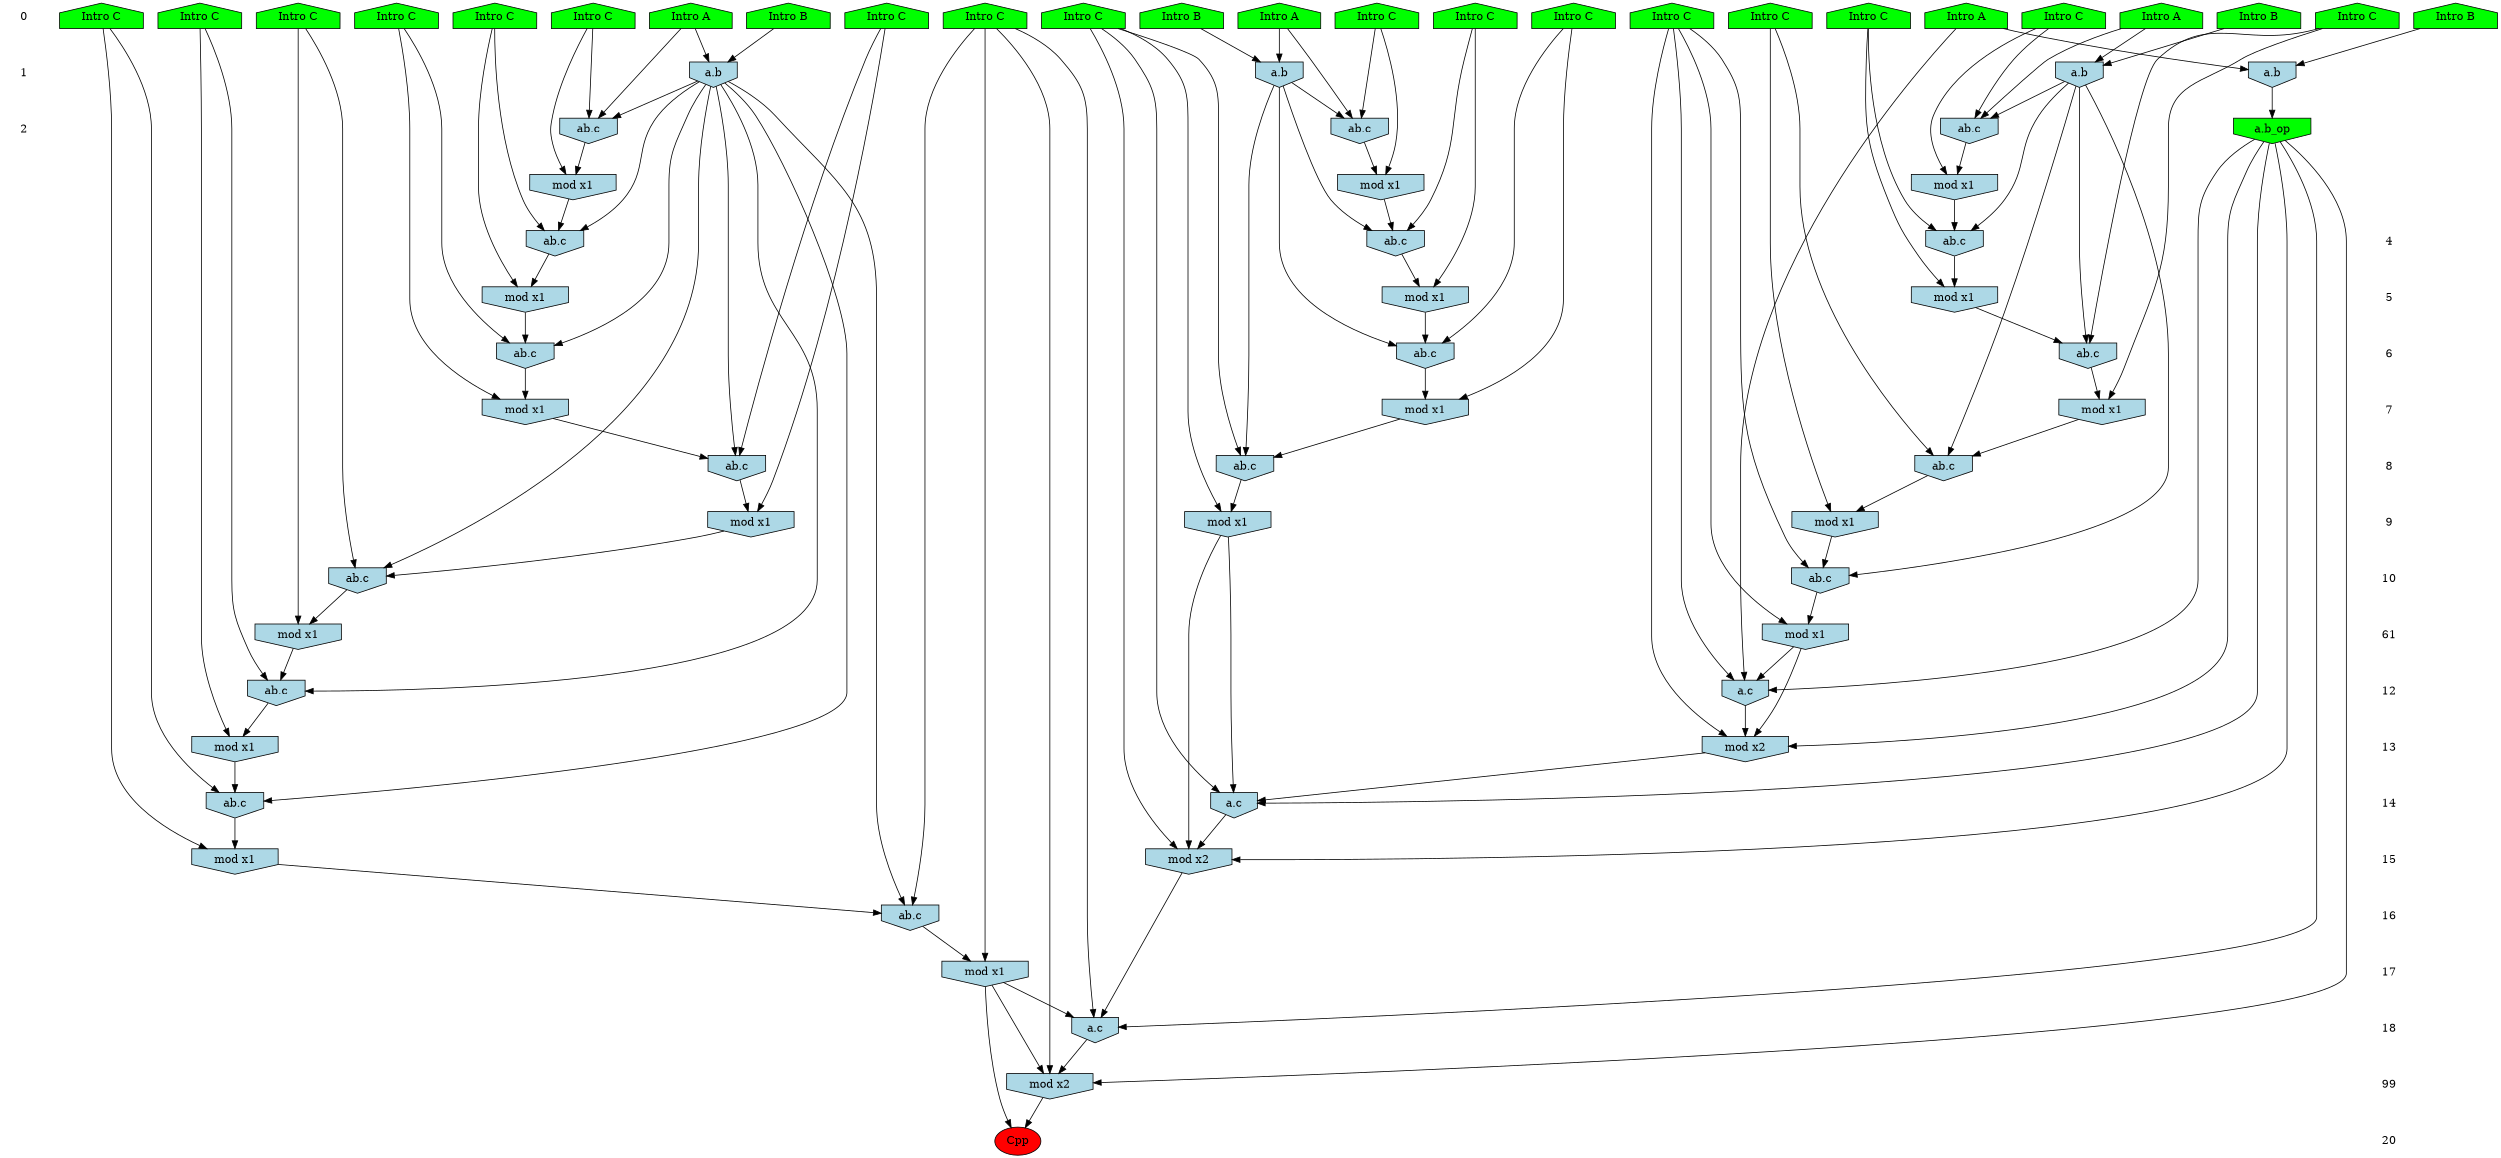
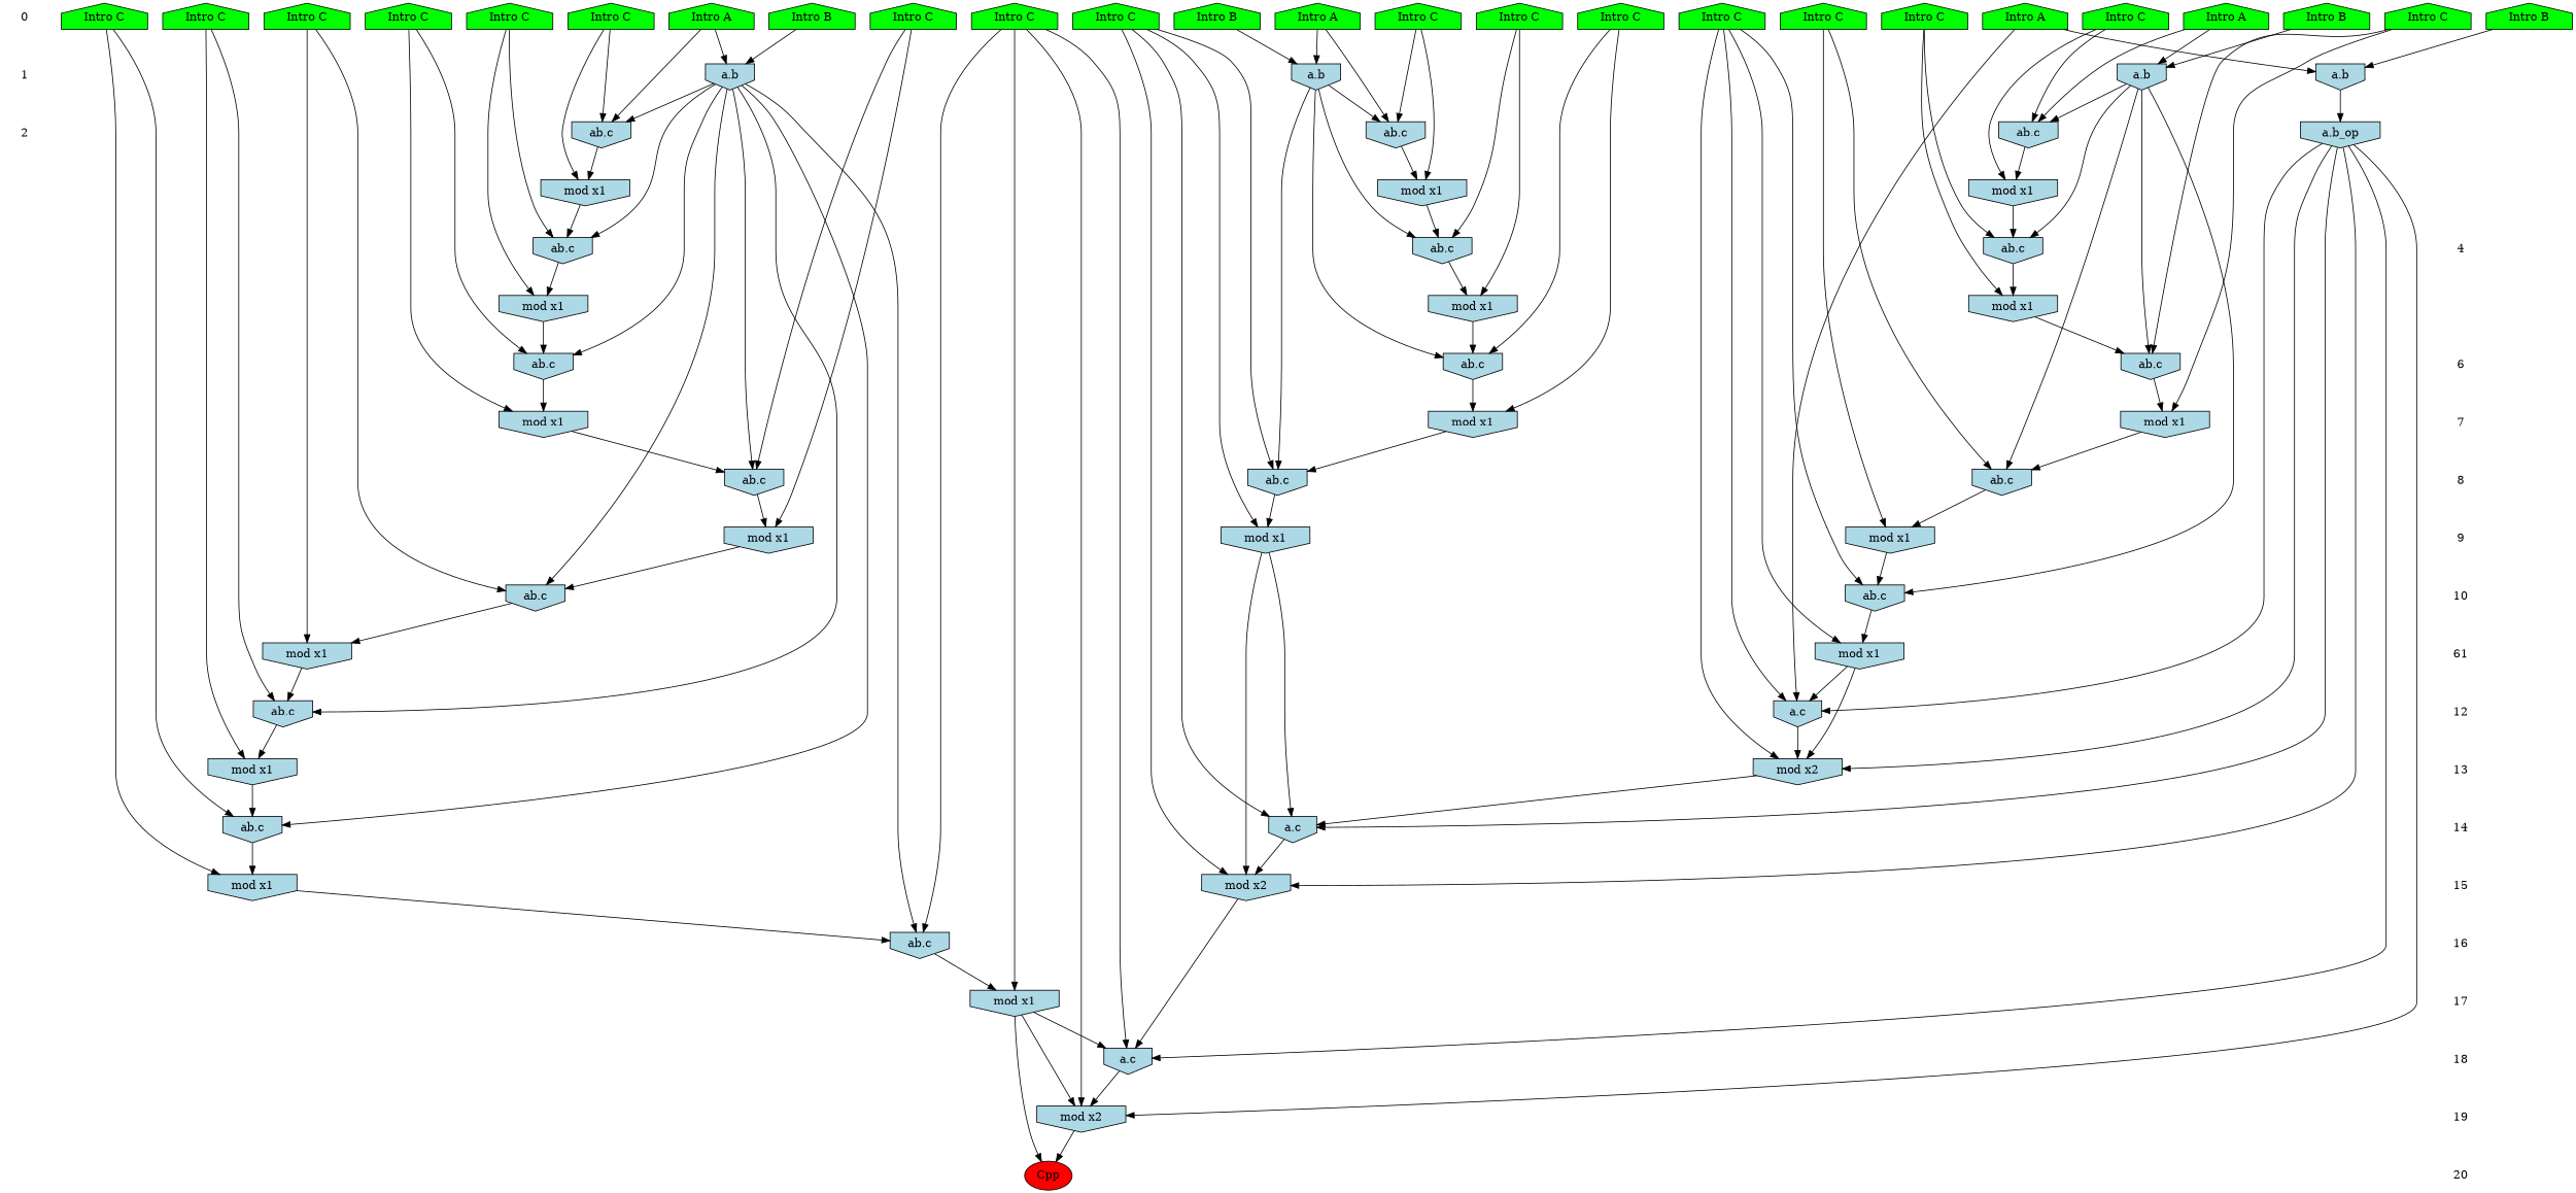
  digraph {
    ranksep=.5
    node [shape=invhouse fillcolor=lightblue style=filled]
    0 [shape=plaintext fillcolor="" style=""]
    n2 [fillcolor=green label="Intro A" shape=house]
    n3 [fillcolor=green label="Intro B" shape=house]
    n4 [fillcolor=green label="Intro B" shape=house]
    n5 [fillcolor=green label="Intro A" shape=house]
    n6 [fillcolor=green label="Intro B" shape=house]
    n7 [fillcolor=green label="Intro B" shape=house]
    n8 [fillcolor=green label="Intro A" shape=house]
    n9 [fillcolor=green label="Intro A" shape=house]
    n10 [fillcolor=green label="Intro C" shape=house]
    n11 [fillcolor=green label="Intro C" shape=house]
    n12 [fillcolor=green label="Intro C" shape=house]
    n13 [fillcolor=green label="Intro C" shape=house]
    n14 [fillcolor=green label="Intro C" shape=house]
    n15 [fillcolor=green label="Intro C" shape=house]
    n16 [fillcolor=green label="Intro C" shape=house]
    n17 [fillcolor=green label="Intro C" shape=house]
    n18 [fillcolor=green label="Intro C" shape=house]
    n19 [fillcolor=green label="Intro C" shape=house]
    n20 [fillcolor=green label="Intro C" shape=house]
    n21 [fillcolor=green label="Intro C" shape=house]
    n22 [fillcolor=green label="Intro C" shape=house]
    n23 [fillcolor=green label="Intro C" shape=house]
    n24 [fillcolor=green label="Intro C" shape=house]
    n25 [fillcolor=green label="Intro C" shape=house]
    n26 [fillcolor=green label="Intro C" shape=house]
    1 [shape=plaintext fillcolor="" style=""]
    n28 [label="a.b"]
    n29 [label="a.b"]
    n30 [label="a.b"]
    n31 [label="a.b"]
    2 [shape=plaintext fillcolor="" style=""]
    n33 [label="ab.c"]
    n34 [label="ab.c"]
    n35 [label="ab.c"]
-   n36 [fillcolor=green label="a.b_op"]
+   n36 [label="a.b_op"]
    n37 [label="mod x1"]
    n38 [label="mod x1"]
    n39 [label="mod x1"]
    4 [shape=plaintext fillcolor="" style=""]
    n41 [label="ab.c"]
    n42 [label="ab.c"]
    n43 [label="ab.c"]
-   5 [shape=plaintext fillcolor="" style=""]
    n45 [label="mod x1"]
    n46 [label="mod x1"]
    n47 [label="mod x1"]
    6 [shape=plaintext fillcolor="" style=""]
    n49 [label="ab.c"]
    n50 [label="ab.c"]
    n51 [label="ab.c"]
    7 [shape=plaintext fillcolor="" style=""]
    n53 [label="mod x1"]
    n54 [label="mod x1"]
    n55 [label="mod x1"]
    9 [shape=plaintext fillcolor="" style=""]
    n57 [label="mod x1"]
    n58 [label="mod x1"]
    n59 [label="mod x1"]
    8 [shape=plaintext fillcolor="" style=""]
    n61 [label="ab.c"]
    n62 [label="ab.c"]
    n63 [label="ab.c"]
    10 [shape=plaintext fillcolor="" style=""]
    n65 [label="ab.c"]
    n66 [label="ab.c"]
    n67 [label=61 shape=plaintext fillcolor="" style=""]
    n68 [label="mod x1"]
    n69 [label="mod x1"]
    12 [shape=plaintext fillcolor="" style=""]
    n71 [label="a.c"]
    n72 [label="ab.c"]
    13 [shape=plaintext fillcolor="" style=""]
    n74 [label="mod x2"]
    n75 [label="mod x1"]
    14 [shape=plaintext fillcolor="" style=""]
    n77 [label="ab.c"]
    n78 [label="a.c"]
    15 [shape=plaintext fillcolor="" style=""]
    n80 [label="mod x1"]
    n81 [label="mod x2"]
    16 [shape=plaintext fillcolor="" style=""]
    n83 [label="ab.c"]
    17 [shape=plaintext fillcolor="" style=""]
    n85 [label="mod x1"]
    18 [shape=plaintext fillcolor="" style=""]
    n87 [label="a.c"]
-   19 [shape=plaintext label=99 fillcolor="" style=""]
+   19 [shape=plaintext fillcolor="" style=""]
    n89 [label="mod x2"]
    20 [shape=plaintext fillcolor="" style=""]
    n91 [fillcolor=red label=Cpp shape=""]
    subgraph sub_1 {
      rank=same
      0
      n2
      n3
      n4
      n5
      n6
      n7
      n8
      n9
      n10
      n11
      n12
      n13
      n14
      n15
      n16
      n17
      n18
      n19
      n20
      n21
      n22
      n23
      n24
      n25
      n26
    }
    subgraph sub_2 {
      rank=same
      1
      n28
      n29
      n30
      n31
    }
    subgraph sub_3 {
      rank=same
      2
      n33
      n34
      n35
      n36
    }
    subgraph sub_4 {
      rank=same
      n37
      n38
      n39
    }
    subgraph sub_5 {
      rank=same
      4
      n41
      n42
      n43
    }
    subgraph sub_6 {
      rank=same
-     5
      n45
      n46
      n47
    }
    subgraph sub_7 {
      rank=same
      6
      n49
      n50
      n51
    }
    subgraph sub_8 {
      rank=same
      7
      n53
      n54
      n55
    }
    subgraph sub_9 {
      rank=same
      9
      n57
      n58
      n59
    }
    subgraph sub_10 {
      rank=same
      8
      n61
      n62
      n63
    }
    subgraph sub_11 {
      rank=same
      10
      n65
      n66
    }
    subgraph sub_12 {
      rank=same
      n67
      n68
      n69
    }
    subgraph sub_13 {
      rank=same
      12
      n71
      n72
    }
    subgraph sub_14 {
      rank=same
      13
      n74
      n75
    }
    subgraph sub_15 {
      rank=same
      14
      n77
      n78
    }
    subgraph sub_16 {
      rank=same
      15
      n80
      n81
    }
    subgraph sub_17 {
      rank=same
      16
      n83
    }
    subgraph sub_18 {
      rank=same
      17
      n85
    }
    subgraph sub_19 {
      rank=same
      18
      n87
    }
    subgraph sub_20 {
      rank=same
      19
      n89
    }
    subgraph sub_21 {
      rank=same
      20
      n91
    }
    0 -> 1 [style=invis]
    n2 -> n28
    n2 -> n35
    n3 -> n30
    n4 -> n28
    n5 -> n30
    n5 -> n33
    n6 -> n29
    n7 -> n31
    n8 -> n29
    n8 -> n34
    n9 -> n31
    n9 -> n71
    n10 -> n43
    n10 -> n47
    n11 -> n66
    n11 -> n68
    n12 -> n34
    n12 -> n37
    n13 -> n49
    n13 -> n54
    n14 -> n50
    n14 -> n53
    n15 -> n33
    n15 -> n39
    n16 -> n72
    n16 -> n75
    n17 -> n42
    n17 -> n46
    n18 -> n57
    n18 -> n61
    n19 -> n51
    n19 -> n55
    n20 -> n58
    n20 -> n62
    n21 -> n59
    n21 -> n63
    n21 -> n78
    n21 -> n81
    n22 -> n83
    n22 -> n85
    n22 -> n87
    n22 -> n89
    n23 -> n65
    n23 -> n69
    n23 -> n71
    n23 -> n74
    n24 -> n35
    n24 -> n38
    n25 -> n41
    n25 -> n45
    n26 -> n77
    n26 -> n80
    1 -> 2 [style=invis]
    n28 -> n35
    n28 -> n42
    n28 -> n51
    n28 -> n63
    n29 -> n34
    n29 -> n41
    n29 -> n50
    n29 -> n61
    n29 -> n66
    n29 -> n72
    n29 -> n77
    n29 -> n83
    n30 -> n33
    n30 -> n43
    n30 -> n49
    n30 -> n62
    n30 -> n65
    n31 -> n36
    n33 -> n39
    n34 -> n37
    n35 -> n38
    n36 -> n71
    n36 -> n74
    n36 -> n78
    n36 -> n81
    n36 -> n87
    n36 -> n89
    n37 -> n41
    n38 -> n42
    n39 -> n43
-   4 -> 5 [style=invis]
    n41 -> n45
    n42 -> n46
    n43 -> n47
-   5 -> 6 [style=invis]
    n45 -> n50
    n46 -> n51
    n47 -> n49
    6 -> 7 [style=invis]
    n49 -> n54
    n50 -> n53
    n51 -> n55
    7 -> 8 [style=invis]
    n53 -> n61
    n54 -> n62
    n55 -> n63
    9 -> 10 [style=invis]
    n57 -> n66
    n58 -> n65
    n59 -> n78
    n59 -> n81
    8 -> 9 [style=invis]
    n61 -> n57
    n62 -> n58
    n63 -> n59
    10 -> n67 [style=invis]
    n65 -> n69
    n66 -> n68
    n67 -> 12 [style=invis]
    n68 -> n72
    n69 -> n71
    n69 -> n74
    12 -> 13 [style=invis]
    n71 -> n74
    n72 -> n75
    13 -> 14 [style=invis]
    n74 -> n78
    n75 -> n77
    14 -> 15 [style=invis]
    n77 -> n80
    n78 -> n81
    15 -> 16 [style=invis]
    n80 -> n83
    n81 -> n87
    16 -> 17 [style=invis]
    n83 -> n85
    17 -> 18 [style=invis]
    n85 -> n87
    n85 -> n89
    n85 -> n91
    18 -> 19 [style=invis]
    n87 -> n89
    19 -> 20 [style=invis]
    n89 -> n91
  }
